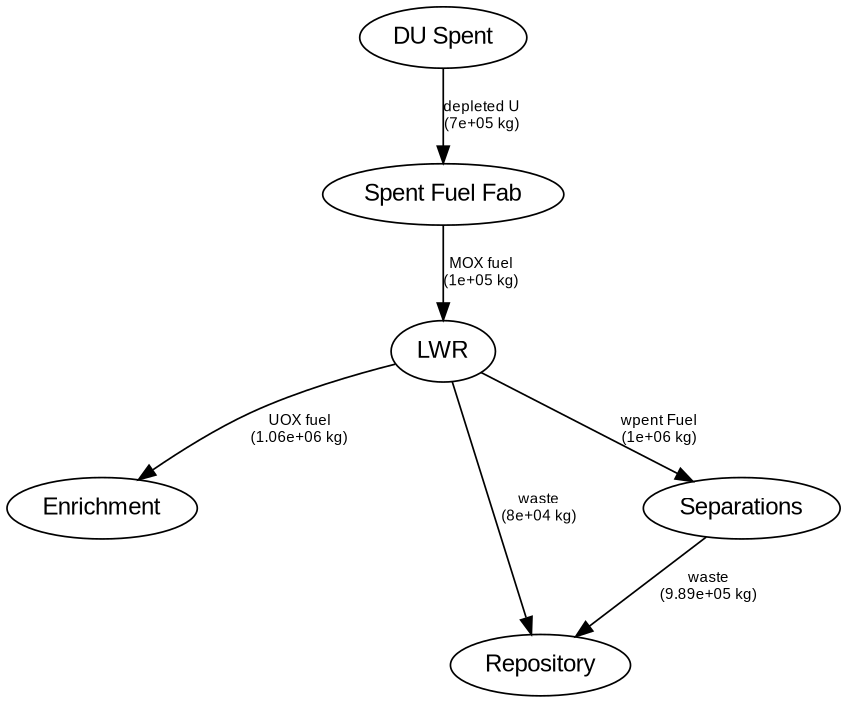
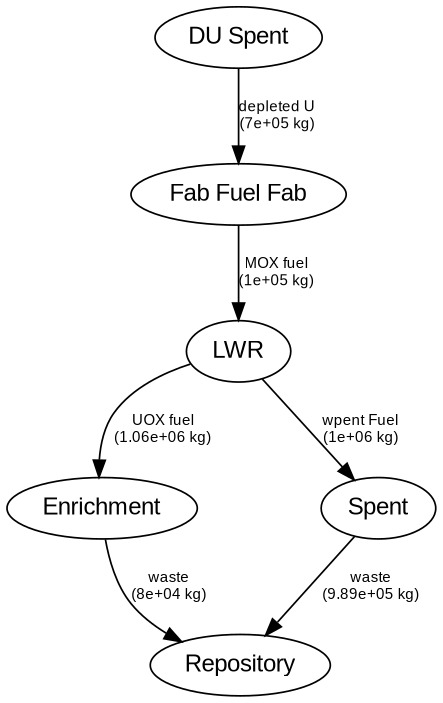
  digraph {
    fontname="Liberation Sans"
    nodesep=1.0
    node [fontname="Liberation Sans"]
    edge [fontname="Liberation Sans" fontsize=9]
    n1 [label="DU Spent"]
-   "Spent Fuel Fab"
+   "Spent Fuel Fab" [label="Fab Fuel Fab"]
    LWR
    Enrichment
    Repository
-   Separations
+   Separations [label=Spent]
    n1 -> "Spent Fuel Fab" [label="depleted U\n(7e+05 kg)"]
    "Spent Fuel Fab" -> LWR [label="MOX fuel\n(1e+05 kg)"]
    LWR -> Enrichment [label="UOX fuel\n(1.06e+06 kg)"]
-   LWR -> Repository [label="waste\n(8e+04 kg)"]
+   Enrichment -> Repository [label="waste\n(8e+04 kg)"]
    LWR -> Separations [label="wpent Fuel\n(1e+06 kg)"]
    Separations -> Repository [label="waste\n(9.89e+05 kg)"]
  }
